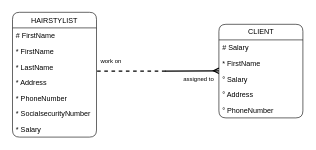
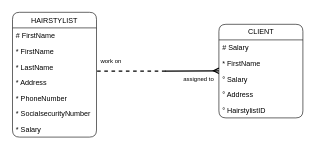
  <mxCell id="0" />
  <mxCell id="1" parent="0" />
  <mxCell id="2" value="HAIRSTYLIST" style="swimlane;fontStyle=0;childLayout=stackLayout;horizontal=1;startSize=26;horizontalStack=0;resizeParent=1;resizeParentMax=0;resizeLast=0;collapsible=1;marginBottom=0;rounded=1;" vertex="1" parent="1"><mxGeometry x="20" y="20" width="140" height="208" as="geometry" /></mxCell>
  <mxCell id="3" value="# FirstName" style="text;strokeColor=none;fillColor=none;align=left;verticalAlign=middle;spacingLeft=4;spacingRight=4;overflow=hidden;rotatable=0;points=[[0,0.5],[1,0.5]];portConstraint=eastwest;" vertex="1" parent="2"><mxGeometry y="26" width="140" height="26" as="geometry" /></mxCell>
  <mxCell id="4" value="* FirstName" style="text;strokeColor=none;fillColor=none;align=left;verticalAlign=middle;spacingLeft=4;spacingRight=4;overflow=hidden;rotatable=0;points=[[0,0.5],[1,0.5]];portConstraint=eastwest;" vertex="1" parent="2"><mxGeometry y="52" width="140" height="26" as="geometry" /></mxCell>
  <mxCell id="5" value="* LastName" style="text;strokeColor=none;fillColor=none;align=left;verticalAlign=middle;spacingLeft=4;spacingRight=4;overflow=hidden;rotatable=0;points=[[0,0.5],[1,0.5]];portConstraint=eastwest;" vertex="1" parent="2"><mxGeometry y="78" width="140" height="26" as="geometry" /></mxCell>
  <mxCell id="6" value="* Address" style="text;strokeColor=none;fillColor=none;align=left;verticalAlign=middle;spacingLeft=4;spacingRight=4;overflow=hidden;rotatable=0;points=[[0,0.5],[1,0.5]];portConstraint=eastwest;" vertex="1" parent="2"><mxGeometry y="104" width="140" height="26" as="geometry" /></mxCell>
  <mxCell id="7" value="* PhoneNumber" style="text;strokeColor=none;fillColor=none;align=left;verticalAlign=middle;spacingLeft=4;spacingRight=4;overflow=hidden;rotatable=0;points=[[0,0.5],[1,0.5]];portConstraint=eastwest;" vertex="1" parent="2"><mxGeometry y="130" width="140" height="26" as="geometry" /></mxCell>
  <mxCell id="8" value="* SocialsecurityNumber" style="text;strokeColor=none;fillColor=none;align=left;verticalAlign=middle;spacingLeft=4;spacingRight=4;overflow=hidden;rotatable=0;points=[[0,0.5],[1,0.5]];portConstraint=eastwest;" vertex="1" parent="2"><mxGeometry y="156" width="140" height="26" as="geometry" /></mxCell>
  <mxCell id="9" value="* Salary" style="text;strokeColor=none;fillColor=none;align=left;verticalAlign=top;spacingLeft=4;spacingRight=4;overflow=hidden;rotatable=0;points=[[0,0.5],[1,0.5]];portConstraint=eastwest;" vertex="1" parent="2"><mxGeometry y="182" width="140" height="26" as="geometry" /></mxCell>
  <mxCell id="10" value="CLIENT" style="swimlane;fontStyle=0;childLayout=stackLayout;horizontal=1;startSize=26;horizontalStack=0;resizeParent=1;resizeParentMax=0;resizeLast=0;collapsible=1;marginBottom=0;rounded=1;verticalAlign=middle;html=1;" vertex="1" parent="1"><mxGeometry x="364" y="40" width="140" height="156" as="geometry" /></mxCell>
  <mxCell id="11" value="# Salary" style="text;strokeColor=none;fillColor=none;align=left;verticalAlign=top;spacingLeft=4;spacingRight=4;overflow=hidden;rotatable=0;points=[[0,0.5],[1,0.5]];portConstraint=eastwest;" vertex="1" parent="10"><mxGeometry y="26" width="140" height="26" as="geometry" /></mxCell>
  <mxCell id="12" value="* FirstName" style="text;strokeColor=none;fillColor=none;align=left;verticalAlign=top;spacingLeft=4;spacingRight=4;overflow=hidden;rotatable=0;points=[[0,0.5],[1,0.5]];portConstraint=eastwest;" vertex="1" parent="10"><mxGeometry y="52" width="140" height="26" as="geometry" /></mxCell>
  <mxCell id="13" value="° Salary" style="text;strokeColor=none;fillColor=none;align=left;verticalAlign=top;spacingLeft=4;spacingRight=4;overflow=hidden;rotatable=0;points=[[0,0.5],[1,0.5]];portConstraint=eastwest;" vertex="1" parent="10"><mxGeometry y="78" width="140" height="26" as="geometry" /></mxCell>
  <mxCell id="14" value="° Address" style="text;strokeColor=none;fillColor=none;align=left;verticalAlign=top;spacingLeft=4;spacingRight=4;overflow=hidden;rotatable=0;points=[[0,0.5],[1,0.5]];portConstraint=eastwest;" vertex="1" parent="10"><mxGeometry y="104" width="140" height="26" as="geometry" /></mxCell>
- <mxCell id="15" value="° PhoneNumber" style="text;strokeColor=none;fillColor=none;align=left;verticalAlign=top;spacingLeft=4;spacingRight=4;overflow=hidden;rotatable=0;points=[[0,0.5],[1,0.5]];portConstraint=eastwest;" vertex="1" parent="10"><mxGeometry y="130" width="140" height="26" as="geometry" /></mxCell>
+ <mxCell id="15" value="° HairstylistID" style="text;strokeColor=none;fillColor=none;align=left;verticalAlign=top;spacingLeft=4;spacingRight=4;overflow=hidden;rotatable=0;points=[[0,0.5],[1,0.5]];portConstraint=eastwest;" vertex="1" parent="10"><mxGeometry y="130" width="140" height="26" as="geometry" /></mxCell>
  <mxCell id="16" value="assigned to" style="html=1;verticalAlign=bottom;endArrow=ERmany;fontSize=10;sourcePerimeterSpacing=1;targetPerimeterSpacing=3;strokeWidth=2;endFill=0;" edge="1" parent="1"><mxGeometry x="0.25" y="-21" width="80" relative="1" as="geometry"><mxPoint x="274" y="118" as="sourcePoint" /><mxPoint x="364" y="117.5" as="targetPoint" /><mxPoint y="1" as="offset" /></mxGeometry></mxCell>
  <mxCell id="17" value="work on" style="html=1;verticalAlign=bottom;endArrow=none;dashed=1;endSize=8;fontSize=10;sourcePerimeterSpacing=1;targetPerimeterSpacing=3;strokeWidth=2;entryX=0.993;entryY=0.769;entryDx=0;entryDy=0;entryPerimeter=0;endFill=0;startArrow=none;startFill=0;" edge="1" parent="1"><mxGeometry x="0.583" y="-8" relative="1" as="geometry"><mxPoint x="275" y="118" as="sourcePoint" /><mxPoint x="160.02" y="117.994" as="targetPoint" /><mxPoint as="offset" /></mxGeometry></mxCell>
